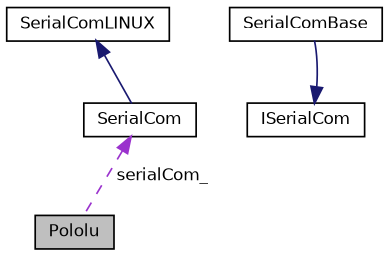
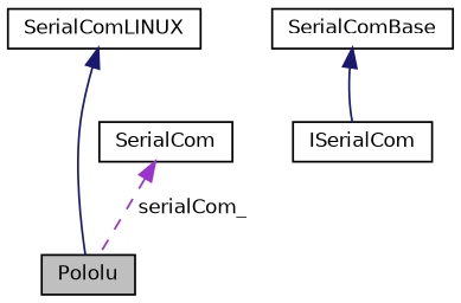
  digraph {
    node [color=black fillcolor=white fontname=Helvetica fontsize=10 shape=record style=filled]
    edge [color=midnightblue dir=back fontname=Helvetica fontsize=10 labelfontname=Helvetica labelfontsize=10 style=solid]
    n1 [fillcolor=grey75 fontcolor=black height=0.2 label=Pololu width=0.4]
    n2 [height=0.2 label=SerialCom width=0.4]
    n3 [height=0.2 label=SerialComLINUX width=0.4]
    n4 [height=0.2 label=SerialComBase width=0.4]
    n5 [height=0.2 label=ISerialCom width=0.4]
    n2 -> n1 [color=darkorchid3 label=" serialCom_" style=dashed]
-   n3 -> n2
-   n5 -> n4
+   n3 -> n1
+   n4 -> n5
  }
